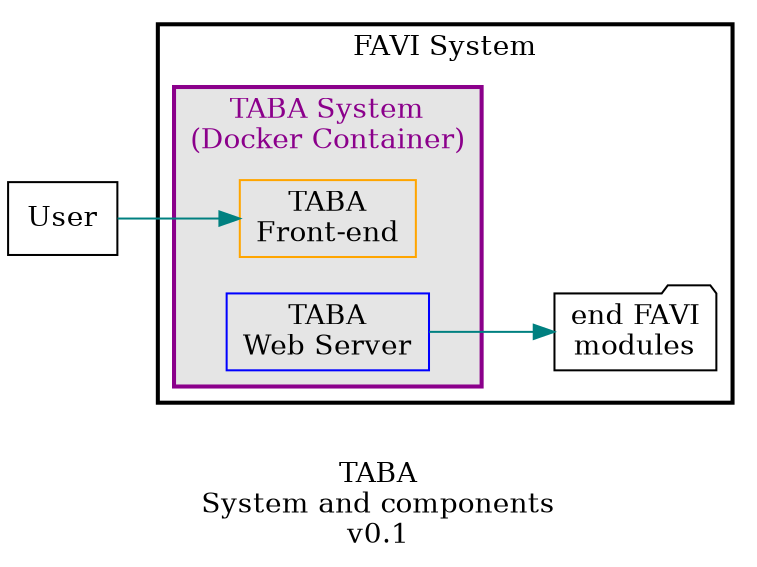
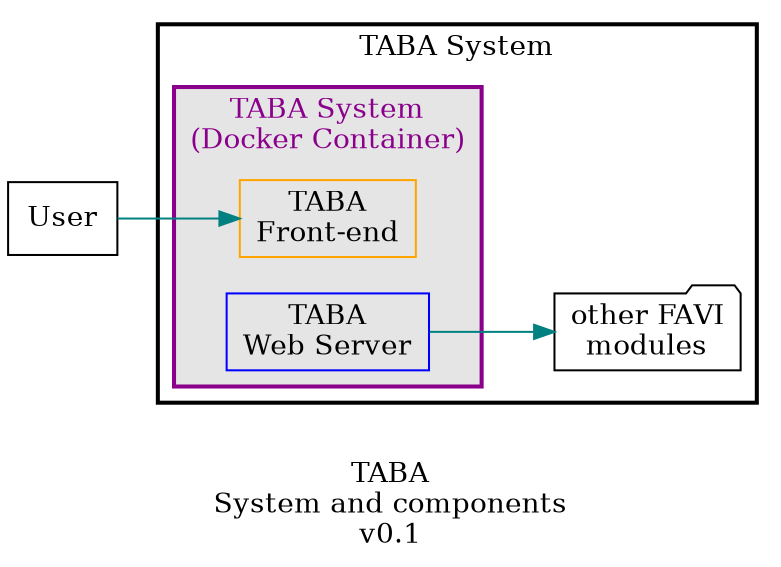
  digraph {
    label="\nTABA\nSystem and components\nv0.1"
    rankdir=LR
    node [bgcolor=white shape=box]
    edge [color=teal]
    n1 [color=orange label="TABA\nFront-end"]
    n2 [color=blue label="TABA\nWeb Server"]
-   n3 [label="end FAVI\nmodules" shape=folder]
+   n3 [label="other FAVI\nmodules" shape=folder]
    n4 [label=User bgcolor=""]
    subgraph cluster_1 {
      color=black
      fontcolor=black
-     label="FAVI System"
+     label="TABA System"
      penwidth=2
      n3
      subgraph cluster_2 {
        bgcolor=grey90
        color=darkmagenta
        fontcolor=darkmagenta
        label="TABA System\n(Docker Container)"
        penwidth=2
        n1
        n2
      }
    }
    n2 -> n3
    n4 -> n1
  }
